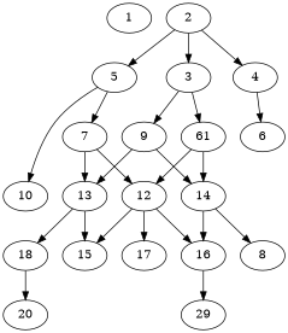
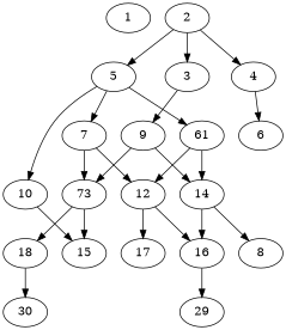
  digraph {
    node [alpha=32.13]
    1 [alpha=25.65]
    3 [alpha=25.56]
    2
    4 [alpha=41.64]
    5 [alpha=40.14]
    9 [alpha=46.01]
    n7 [alpha=44.01 label=61]
    6 [alpha=34.40]
    7 [alpha=20.24]
    10 [alpha=24.88]
-   13 [alpha=27.21]
+   13 [alpha=27.21 label=73]
    14 [alpha=22.83]
    12 [alpha=35.64]
    15 [alpha=43.70]
    18 [alpha=37.28]
    8 [alpha=41.81]
    16 [alpha=33.83]
    17 [alpha=47.91]
    n19 [label=29]
-   20 [alpha=31.68]
+   20 [alpha=31.68 label=30]
    3 -> 9
-   3 -> n7
+   5 -> n7
    2 -> 3
    2 -> 4
    2 -> 5
    4 -> 6
    5 -> 7
    5 -> 10
    9 -> 13
    9 -> 14
    n7 -> 14
    n7 -> 12
    7 -> 13
    7 -> 12
-   12 -> 15
+   10 -> 15
    13 -> 15
    13 -> 18
    14 -> 8
    14 -> 16
    12 -> 16
    12 -> 17
    18 -> 20
    16 -> n19
  }
